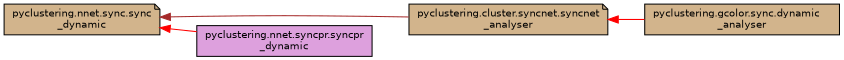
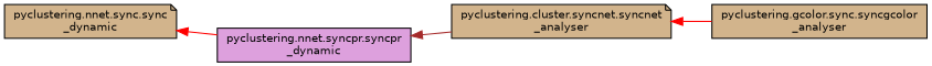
  digraph {
    rankdir=LR
    node [color=black fillcolor=tan fontname=Helvetica fontsize=10 shape=note style=filled]
    edge [color=red dir=back fontname=Helvetica fontsize=10 labelfontname=Helvetica labelfontsize=10 style=solid]
    n1 [height=0.2 label="pyclustering.nnet.sync.sync\l_dynamic" width=0.4]
    n2 [height=0.2 label="pyclustering.cluster.syncnet.syncnet\l_analyser" width=0.4]
    n3 [fillcolor=plum height=0.2 label="pyclustering.nnet.syncpr.syncpr\l_dynamic" shape=box width=0.4]
-   n4 [height=0.2 label="pyclustering.gcolor.sync.dynamic\l_analyser" shape=box width=0.4]
-   n1 -> n2 [color=brown]
+   n4 [height=0.2 label="pyclustering.gcolor.sync.syncgcolor\l_analyser" shape=box width=0.4]
+   n3 -> n2 [color=brown]
    n1 -> n3
    n2 -> n4
  }
